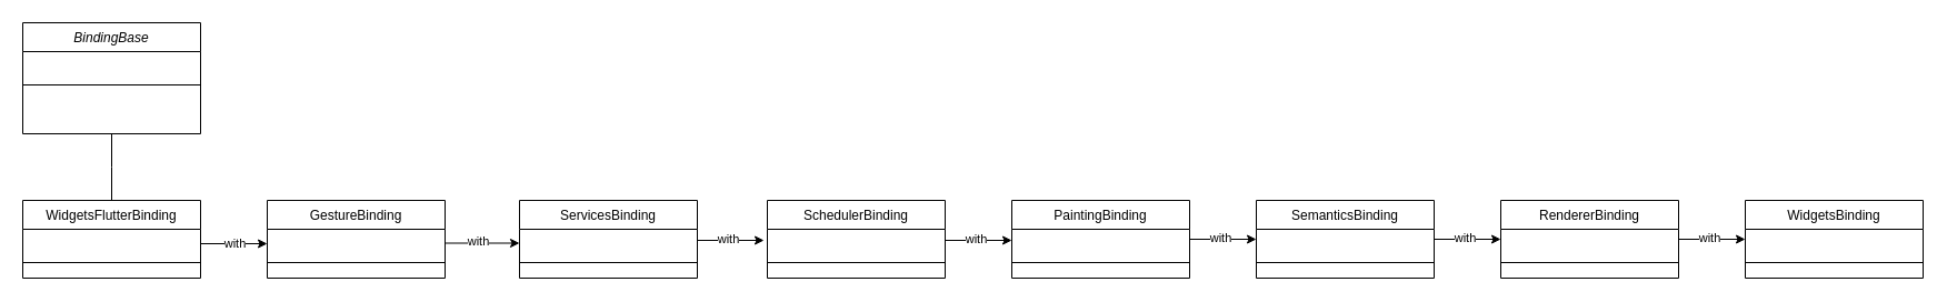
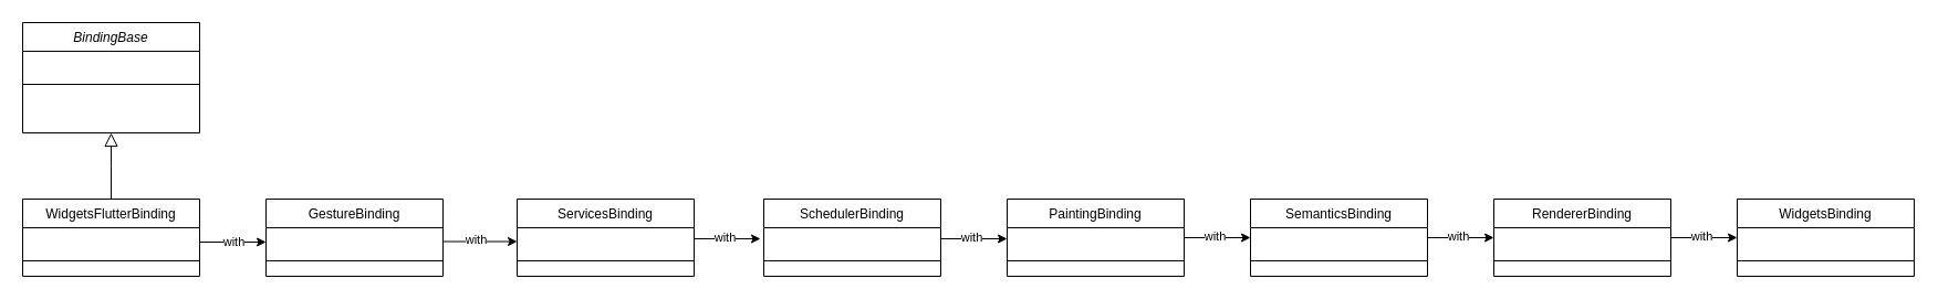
  <mxCell id="0" />
  <mxCell id="1" parent="0" />
  <mxCell id="2" value="BindingBase" style="swimlane;fontStyle=2;align=center;verticalAlign=top;childLayout=stackLayout;horizontal=1;startSize=26;horizontalStack=0;resizeParent=1;resizeLast=0;collapsible=1;marginBottom=0;rounded=0;shadow=0;strokeWidth=1;" parent="1" vertex="1"><mxGeometry x="20" y="20" width="160" height="100" as="geometry"><mxRectangle x="230" y="140" width="160" height="26" as="alternateBounds" /></mxGeometry></mxCell>
  <mxCell id="3" value=" " style="text;align=left;verticalAlign=top;spacingLeft=4;spacingRight=4;overflow=hidden;rotatable=0;points=[[0,0.5],[1,0.5]];portConstraint=eastwest;" parent="2" vertex="1"><mxGeometry y="26" width="160" height="26" as="geometry" /></mxCell>
  <mxCell id="4" value="" style="line;html=1;strokeWidth=1;align=left;verticalAlign=middle;spacingTop=-1;spacingLeft=3;spacingRight=3;rotatable=0;labelPosition=right;points=[];portConstraint=eastwest;" parent="2" vertex="1"><mxGeometry y="52" width="160" height="8" as="geometry" /></mxCell>
  <mxCell id="5" value="WidgetsFlutterBinding" style="swimlane;fontStyle=0;align=center;verticalAlign=top;childLayout=stackLayout;horizontal=1;startSize=26;horizontalStack=0;resizeParent=1;resizeLast=0;collapsible=1;marginBottom=0;rounded=0;shadow=0;strokeWidth=1;" parent="1" vertex="1"><mxGeometry x="20" y="180" width="160" height="70" as="geometry"><mxRectangle x="340" y="380" width="170" height="26" as="alternateBounds" /></mxGeometry></mxCell>
  <mxCell id="6" value=" " style="text;align=left;verticalAlign=top;spacingLeft=4;spacingRight=4;overflow=hidden;rotatable=0;points=[[0,0.5],[1,0.5]];portConstraint=eastwest;" parent="5" vertex="1"><mxGeometry y="26" width="160" height="26" as="geometry" /></mxCell>
  <mxCell id="7" value="" style="line;html=1;strokeWidth=1;align=left;verticalAlign=middle;spacingTop=-1;spacingLeft=3;spacingRight=3;rotatable=0;labelPosition=right;points=[];portConstraint=eastwest;" parent="5" vertex="1"><mxGeometry y="52" width="160" height="8" as="geometry" /></mxCell>
- <mxCell id="8" value="" style="endArrow=none;endSize=10;endFill=0;shadow=0;strokeWidth=1;rounded=0;edgeStyle=elbowEdgeStyle;elbow=vertical;" parent="1" source="5" target="2" edge="1"><mxGeometry width="160" relative="1" as="geometry"><mxPoint x="10" y="273" as="sourcePoint" /><mxPoint x="110" y="171" as="targetPoint" /></mxGeometry></mxCell>
+ <mxCell id="8" value="" style="endArrow=block;endSize=10;endFill=0;shadow=0;strokeWidth=1;rounded=0;edgeStyle=elbowEdgeStyle;elbow=vertical;" parent="1" source="5" target="2" edge="1"><mxGeometry width="160" relative="1" as="geometry"><mxPoint x="10" y="273" as="sourcePoint" /><mxPoint x="110" y="171" as="targetPoint" /></mxGeometry></mxCell>
  <mxCell id="9" value="GestureBinding" style="swimlane;fontStyle=0;align=center;verticalAlign=top;childLayout=stackLayout;horizontal=1;startSize=26;horizontalStack=0;resizeParent=1;resizeLast=0;collapsible=1;marginBottom=0;rounded=0;shadow=0;strokeWidth=1;" vertex="1" parent="1"><mxGeometry x="240" y="180" width="160" height="70" as="geometry"><mxRectangle x="340" y="380" width="170" height="26" as="alternateBounds" /></mxGeometry></mxCell>
  <mxCell id="10" value=" " style="text;align=left;verticalAlign=top;spacingLeft=4;spacingRight=4;overflow=hidden;rotatable=0;points=[[0,0.5],[1,0.5]];portConstraint=eastwest;" vertex="1" parent="9"><mxGeometry y="26" width="160" height="26" as="geometry" /></mxCell>
  <mxCell id="11" value="" style="line;html=1;strokeWidth=1;align=left;verticalAlign=middle;spacingTop=-1;spacingLeft=3;spacingRight=3;rotatable=0;labelPosition=right;points=[];portConstraint=eastwest;" vertex="1" parent="9"><mxGeometry y="52" width="160" height="8" as="geometry" /></mxCell>
  <mxCell id="12" value="ServicesBinding" style="swimlane;fontStyle=0;align=center;verticalAlign=top;childLayout=stackLayout;horizontal=1;startSize=26;horizontalStack=0;resizeParent=1;resizeLast=0;collapsible=1;marginBottom=0;rounded=0;shadow=0;strokeWidth=1;" vertex="1" parent="1"><mxGeometry x="467" y="180" width="160" height="70" as="geometry"><mxRectangle x="340" y="380" width="170" height="26" as="alternateBounds" /></mxGeometry></mxCell>
  <mxCell id="13" value=" " style="text;align=left;verticalAlign=top;spacingLeft=4;spacingRight=4;overflow=hidden;rotatable=0;points=[[0,0.5],[1,0.5]];portConstraint=eastwest;" vertex="1" parent="12"><mxGeometry y="26" width="160" height="26" as="geometry" /></mxCell>
  <mxCell id="14" value="" style="line;html=1;strokeWidth=1;align=left;verticalAlign=middle;spacingTop=-1;spacingLeft=3;spacingRight=3;rotatable=0;labelPosition=right;points=[];portConstraint=eastwest;" vertex="1" parent="12"><mxGeometry y="52" width="160" height="8" as="geometry" /></mxCell>
  <mxCell id="15" value="SchedulerBinding" style="swimlane;fontStyle=0;align=center;verticalAlign=top;childLayout=stackLayout;horizontal=1;startSize=26;horizontalStack=0;resizeParent=1;resizeLast=0;collapsible=1;marginBottom=0;rounded=0;shadow=0;strokeWidth=1;" vertex="1" parent="1"><mxGeometry x="690" y="180" width="160" height="70" as="geometry"><mxRectangle x="340" y="380" width="170" height="26" as="alternateBounds" /></mxGeometry></mxCell>
  <mxCell id="16" value=" " style="text;align=left;verticalAlign=top;spacingLeft=4;spacingRight=4;overflow=hidden;rotatable=0;points=[[0,0.5],[1,0.5]];portConstraint=eastwest;" vertex="1" parent="15"><mxGeometry y="26" width="160" height="26" as="geometry" /></mxCell>
  <mxCell id="17" value="" style="line;html=1;strokeWidth=1;align=left;verticalAlign=middle;spacingTop=-1;spacingLeft=3;spacingRight=3;rotatable=0;labelPosition=right;points=[];portConstraint=eastwest;" vertex="1" parent="15"><mxGeometry y="52" width="160" height="8" as="geometry" /></mxCell>
  <mxCell id="18" value="PaintingBinding" style="swimlane;fontStyle=0;align=center;verticalAlign=top;childLayout=stackLayout;horizontal=1;startSize=26;horizontalStack=0;resizeParent=1;resizeLast=0;collapsible=1;marginBottom=0;rounded=0;shadow=0;strokeWidth=1;" vertex="1" parent="1"><mxGeometry x="910" y="180" width="160" height="70" as="geometry"><mxRectangle x="340" y="380" width="170" height="26" as="alternateBounds" /></mxGeometry></mxCell>
  <mxCell id="19" value=" " style="text;align=left;verticalAlign=top;spacingLeft=4;spacingRight=4;overflow=hidden;rotatable=0;points=[[0,0.5],[1,0.5]];portConstraint=eastwest;" vertex="1" parent="18"><mxGeometry y="26" width="160" height="26" as="geometry" /></mxCell>
  <mxCell id="20" value="" style="line;html=1;strokeWidth=1;align=left;verticalAlign=middle;spacingTop=-1;spacingLeft=3;spacingRight=3;rotatable=0;labelPosition=right;points=[];portConstraint=eastwest;" vertex="1" parent="18"><mxGeometry y="52" width="160" height="8" as="geometry" /></mxCell>
  <mxCell id="21" value=" " style="text;align=left;verticalAlign=top;spacingLeft=4;spacingRight=4;overflow=hidden;rotatable=0;points=[[0,0.5],[1,0.5]];portConstraint=eastwest;" vertex="1" parent="1"><mxGeometry x="920" y="216" width="160" height="26" as="geometry" /></mxCell>
  <mxCell id="22" value="SemanticsBinding" style="swimlane;fontStyle=0;align=center;verticalAlign=top;childLayout=stackLayout;horizontal=1;startSize=26;horizontalStack=0;resizeParent=1;resizeLast=0;collapsible=1;marginBottom=0;rounded=0;shadow=0;strokeWidth=1;" vertex="1" parent="1"><mxGeometry x="1130" y="180" width="160" height="70" as="geometry"><mxRectangle x="340" y="380" width="170" height="26" as="alternateBounds" /></mxGeometry></mxCell>
  <mxCell id="23" value=" " style="text;align=left;verticalAlign=top;spacingLeft=4;spacingRight=4;overflow=hidden;rotatable=0;points=[[0,0.5],[1,0.5]];portConstraint=eastwest;" vertex="1" parent="22"><mxGeometry y="26" width="160" height="26" as="geometry" /></mxCell>
  <mxCell id="24" value="" style="line;html=1;strokeWidth=1;align=left;verticalAlign=middle;spacingTop=-1;spacingLeft=3;spacingRight=3;rotatable=0;labelPosition=right;points=[];portConstraint=eastwest;" vertex="1" parent="22"><mxGeometry y="52" width="160" height="8" as="geometry" /></mxCell>
  <mxCell id="25" value="RendererBinding" style="swimlane;fontStyle=0;align=center;verticalAlign=top;childLayout=stackLayout;horizontal=1;startSize=26;horizontalStack=0;resizeParent=1;resizeLast=0;collapsible=1;marginBottom=0;rounded=0;shadow=0;strokeWidth=1;" vertex="1" parent="1"><mxGeometry x="1350" y="180" width="160" height="70" as="geometry"><mxRectangle x="340" y="380" width="170" height="26" as="alternateBounds" /></mxGeometry></mxCell>
  <mxCell id="26" value=" " style="text;align=left;verticalAlign=top;spacingLeft=4;spacingRight=4;overflow=hidden;rotatable=0;points=[[0,0.5],[1,0.5]];portConstraint=eastwest;" vertex="1" parent="25"><mxGeometry y="26" width="160" height="26" as="geometry" /></mxCell>
  <mxCell id="27" value="" style="line;html=1;strokeWidth=1;align=left;verticalAlign=middle;spacingTop=-1;spacingLeft=3;spacingRight=3;rotatable=0;labelPosition=right;points=[];portConstraint=eastwest;" vertex="1" parent="25"><mxGeometry y="52" width="160" height="8" as="geometry" /></mxCell>
  <mxCell id="28" value="WidgetsBinding" style="swimlane;fontStyle=0;align=center;verticalAlign=top;childLayout=stackLayout;horizontal=1;startSize=26;horizontalStack=0;resizeParent=1;resizeLast=0;collapsible=1;marginBottom=0;rounded=0;shadow=0;strokeWidth=1;" vertex="1" parent="1"><mxGeometry x="1570" y="180" width="160" height="70" as="geometry"><mxRectangle x="340" y="380" width="170" height="26" as="alternateBounds" /></mxGeometry></mxCell>
  <mxCell id="29" value=" " style="text;align=left;verticalAlign=top;spacingLeft=4;spacingRight=4;overflow=hidden;rotatable=0;points=[[0,0.5],[1,0.5]];portConstraint=eastwest;" vertex="1" parent="28"><mxGeometry y="26" width="160" height="26" as="geometry" /></mxCell>
  <mxCell id="30" value="" style="line;html=1;strokeWidth=1;align=left;verticalAlign=middle;spacingTop=-1;spacingLeft=3;spacingRight=3;rotatable=0;labelPosition=right;points=[];portConstraint=eastwest;" vertex="1" parent="28"><mxGeometry y="52" width="160" height="8" as="geometry" /></mxCell>
  <mxCell id="31" value="" style="endArrow=classic;html=1;exitX=1;exitY=0.5;exitDx=0;exitDy=0;entryX=0;entryY=0.5;entryDx=0;entryDy=0;" edge="1" parent="1" source="6" target="10"><mxGeometry width="50" height="50" relative="1" as="geometry"><mxPoint x="250" y="290" as="sourcePoint" /><mxPoint x="300" y="240" as="targetPoint" /></mxGeometry></mxCell>
  <mxCell id="32" value="with&lt;br&gt;" style="edgeLabel;html=1;align=center;verticalAlign=middle;resizable=0;points=[];" vertex="1" connectable="0" parent="31"><mxGeometry y="1" relative="1" as="geometry"><mxPoint as="offset" /></mxGeometry></mxCell>
  <mxCell id="33" value="" style="endArrow=classic;html=1;exitX=1;exitY=0.481;exitDx=0;exitDy=0;entryX=0;entryY=0.5;entryDx=0;entryDy=0;exitPerimeter=0;" edge="1" parent="1" source="10"><mxGeometry width="50" height="50" relative="1" as="geometry"><mxPoint x="407" y="218.5" as="sourcePoint" /><mxPoint x="467" y="218.5" as="targetPoint" /><Array as="points" /></mxGeometry></mxCell>
  <mxCell id="34" value="with" style="edgeLabel;html=1;align=center;verticalAlign=middle;resizable=0;points=[];" vertex="1" connectable="0" parent="33"><mxGeometry x="-0.1" y="2" relative="1" as="geometry"><mxPoint as="offset" /></mxGeometry></mxCell>
  <mxCell id="35" value="" style="endArrow=classic;html=1;exitX=1;exitY=0.5;exitDx=0;exitDy=0;entryX=0;entryY=0.5;entryDx=0;entryDy=0;" edge="1" parent="1"><mxGeometry width="50" height="50" relative="1" as="geometry"><mxPoint x="627" y="216" as="sourcePoint" /><mxPoint x="687" y="216" as="targetPoint" /><Array as="points" /></mxGeometry></mxCell>
  <mxCell id="36" value="with" style="edgeLabel;html=1;align=center;verticalAlign=middle;resizable=0;points=[];" vertex="1" connectable="0" parent="35"><mxGeometry x="-0.1" y="2" relative="1" as="geometry"><mxPoint as="offset" /></mxGeometry></mxCell>
  <mxCell id="37" value="" style="endArrow=classic;html=1;exitX=1;exitY=0.5;exitDx=0;exitDy=0;entryX=0;entryY=0.5;entryDx=0;entryDy=0;" edge="1" parent="1"><mxGeometry width="50" height="50" relative="1" as="geometry"><mxPoint x="850" y="216" as="sourcePoint" /><mxPoint x="910" y="216" as="targetPoint" /><Array as="points" /></mxGeometry></mxCell>
  <mxCell id="38" value="with" style="edgeLabel;html=1;align=center;verticalAlign=middle;resizable=0;points=[];" vertex="1" connectable="0" parent="37"><mxGeometry x="-0.1" y="2" relative="1" as="geometry"><mxPoint as="offset" /></mxGeometry></mxCell>
  <mxCell id="39" value="" style="endArrow=classic;html=1;exitX=1;exitY=0.5;exitDx=0;exitDy=0;entryX=0;entryY=0.5;entryDx=0;entryDy=0;" edge="1" parent="1"><mxGeometry width="50" height="50" relative="1" as="geometry"><mxPoint x="1070" y="215" as="sourcePoint" /><mxPoint x="1130" y="215" as="targetPoint" /><Array as="points" /></mxGeometry></mxCell>
  <mxCell id="40" value="with" style="edgeLabel;html=1;align=center;verticalAlign=middle;resizable=0;points=[];" vertex="1" connectable="0" parent="39"><mxGeometry x="-0.1" y="2" relative="1" as="geometry"><mxPoint as="offset" /></mxGeometry></mxCell>
  <mxCell id="41" value="" style="endArrow=classic;html=1;exitX=1;exitY=0.5;exitDx=0;exitDy=0;entryX=0;entryY=0.5;entryDx=0;entryDy=0;" edge="1" parent="1"><mxGeometry width="50" height="50" relative="1" as="geometry"><mxPoint x="1290" y="215" as="sourcePoint" /><mxPoint x="1350" y="215" as="targetPoint" /><Array as="points" /></mxGeometry></mxCell>
  <mxCell id="42" value="with" style="edgeLabel;html=1;align=center;verticalAlign=middle;resizable=0;points=[];" vertex="1" connectable="0" parent="41"><mxGeometry x="-0.1" y="2" relative="1" as="geometry"><mxPoint as="offset" /></mxGeometry></mxCell>
  <mxCell id="43" value="" style="endArrow=classic;html=1;exitX=1;exitY=0.5;exitDx=0;exitDy=0;entryX=0;entryY=0.5;entryDx=0;entryDy=0;" edge="1" parent="1"><mxGeometry width="50" height="50" relative="1" as="geometry"><mxPoint x="1510" y="215" as="sourcePoint" /><mxPoint x="1570" y="215" as="targetPoint" /><Array as="points" /></mxGeometry></mxCell>
  <mxCell id="44" value="with" style="edgeLabel;html=1;align=center;verticalAlign=middle;resizable=0;points=[];" vertex="1" connectable="0" parent="43"><mxGeometry x="-0.1" y="2" relative="1" as="geometry"><mxPoint as="offset" /></mxGeometry></mxCell>
